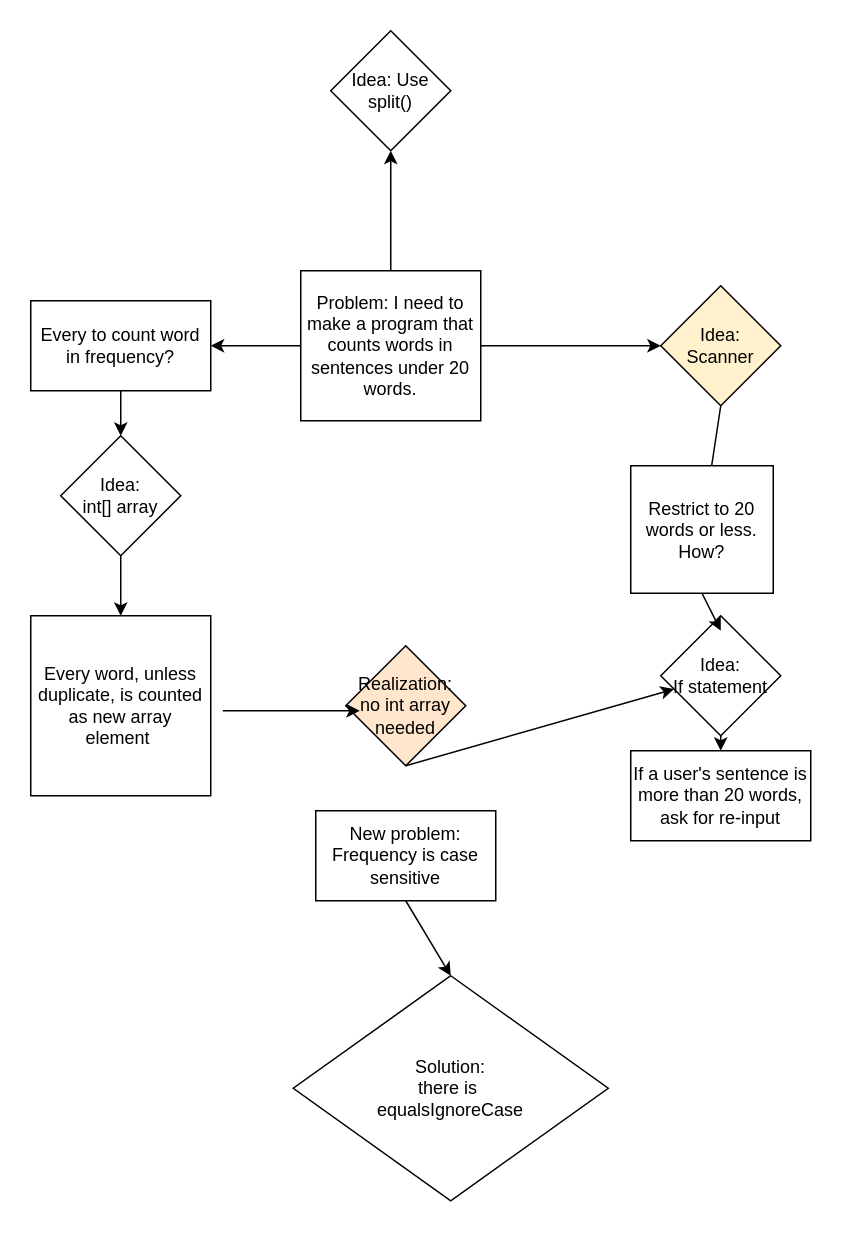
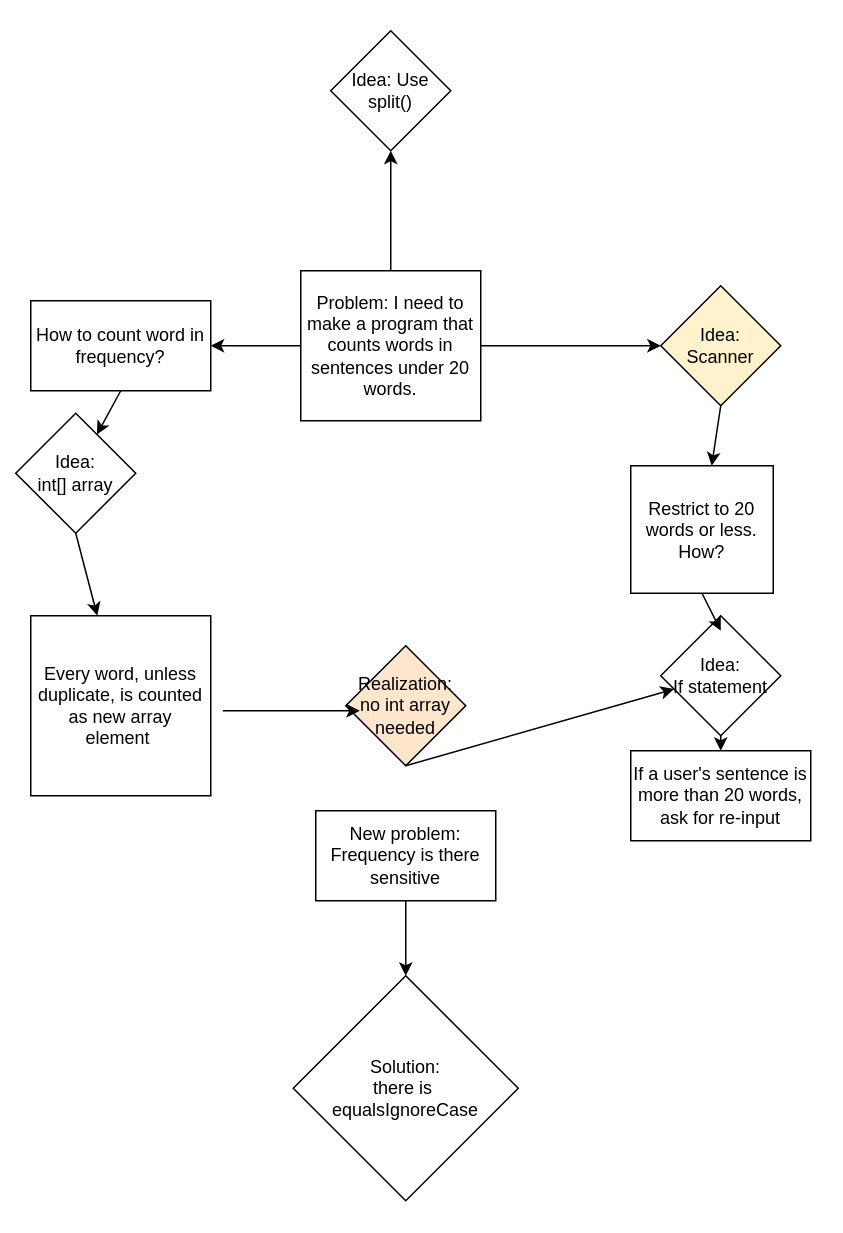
  <mxCell id="0" />
  <mxCell id="1" parent="0" />
  <mxCell id="2" value="Problem: I need to make a program that counts words in sentences under 20 words." style="rounded=0;whiteSpace=wrap;html=1;" vertex="1" parent="1"><mxGeometry x="200" y="180" width="120" height="100" as="geometry" /></mxCell>
  <mxCell id="3" value="" style="endArrow=classic;html=1;rounded=0;exitX=0.5;exitY=0;exitDx=0;exitDy=0;" edge="1" parent="1" source="2" target="4"><mxGeometry width="50" height="50" relative="1" as="geometry"><mxPoint x="240" y="240" as="sourcePoint" /><mxPoint x="260" y="90" as="targetPoint" /></mxGeometry></mxCell>
  <mxCell id="4" value="Idea: Use split()" style="rhombus;whiteSpace=wrap;html=1;" vertex="1" parent="1"><mxGeometry x="220" y="20" width="80" height="80" as="geometry" /></mxCell>
  <mxCell id="5" value="" style="endArrow=classic;html=1;rounded=0;exitX=1;exitY=0.5;exitDx=0;exitDy=0;" edge="1" parent="1" source="2" target="6"><mxGeometry width="50" height="50" relative="1" as="geometry"><mxPoint x="240" y="240" as="sourcePoint" /><mxPoint x="480" y="230" as="targetPoint" /></mxGeometry></mxCell>
  <mxCell id="6" value="Idea:&lt;div&gt;Scanner&lt;/div&gt;" style="rhombus;whiteSpace=wrap;html=1;fillColor=#fff2cc;" vertex="1" parent="1"><mxGeometry x="440" y="190" width="80" height="80" as="geometry" /></mxCell>
- <mxCell id="7" value="" style="endArrow=none;html=1;rounded=0;exitX=0.5;exitY=1;exitDx=0;exitDy=0;" edge="1" parent="1" source="6" target="8"><mxGeometry width="50" height="50" relative="1" as="geometry"><mxPoint x="240" y="240" as="sourcePoint" /><mxPoint x="480" y="340" as="targetPoint" /></mxGeometry></mxCell>
+ <mxCell id="7" value="" style="endArrow=classic;html=1;rounded=0;exitX=0.5;exitY=1;exitDx=0;exitDy=0;" edge="1" parent="1" source="6" target="8"><mxGeometry width="50" height="50" relative="1" as="geometry"><mxPoint x="240" y="240" as="sourcePoint" /><mxPoint x="480" y="340" as="targetPoint" /></mxGeometry></mxCell>
  <mxCell id="8" value="Restrict to 20 words or less. How?" style="rounded=0;whiteSpace=wrap;html=1;" vertex="1" parent="1"><mxGeometry x="420" y="310" width="95" height="85" as="geometry" /></mxCell>
  <mxCell id="9" value="Idea:&lt;div&gt;If statement&lt;/div&gt;" style="rhombus;whiteSpace=wrap;html=1;" vertex="1" parent="1"><mxGeometry x="440" y="410" width="80" height="80" as="geometry" /></mxCell>
  <mxCell id="10" value="" style="endArrow=classic;html=1;rounded=0;exitX=0.5;exitY=1;exitDx=0;exitDy=0;" edge="1" parent="1" source="8"><mxGeometry width="50" height="50" relative="1" as="geometry"><mxPoint x="240" y="240" as="sourcePoint" /><mxPoint x="480" y="420" as="targetPoint" /></mxGeometry></mxCell>
  <mxCell id="11" value="" style="endArrow=classic;html=1;rounded=0;exitX=0.5;exitY=1;exitDx=0;exitDy=0;" edge="1" parent="1" source="9" target="12"><mxGeometry width="50" height="50" relative="1" as="geometry"><mxPoint x="240" y="350" as="sourcePoint" /><mxPoint x="480" y="530" as="targetPoint" /></mxGeometry></mxCell>
  <mxCell id="12" value="If a user's sentence is more than 20 words, ask for re-input" style="rounded=0;whiteSpace=wrap;html=1;" vertex="1" parent="1"><mxGeometry x="420" y="500" width="120" height="60" as="geometry" /></mxCell>
  <mxCell id="13" value="" style="endArrow=classic;html=1;rounded=0;exitX=0;exitY=0.5;exitDx=0;exitDy=0;" edge="1" parent="1" source="2" target="14"><mxGeometry width="50" height="50" relative="1" as="geometry"><mxPoint x="300" y="310" as="sourcePoint" /><mxPoint x="350" y="260" as="targetPoint" /></mxGeometry></mxCell>
- <mxCell id="14" value="Every to count word in frequency?" style="rounded=0;whiteSpace=wrap;html=1;" vertex="1" parent="1"><mxGeometry x="20" y="200" width="120" height="60" as="geometry" /></mxCell>
+ <mxCell id="14" value="How to count word in frequency?" style="rounded=0;whiteSpace=wrap;html=1;" vertex="1" parent="1"><mxGeometry x="20" y="200" width="120" height="60" as="geometry" /></mxCell>
  <mxCell id="15" value="" style="endArrow=classic;html=1;rounded=0;exitX=0.5;exitY=1;exitDx=0;exitDy=0;" edge="1" parent="1" source="14" target="16"><mxGeometry width="50" height="50" relative="1" as="geometry"><mxPoint x="220" y="210" as="sourcePoint" /><mxPoint x="80" y="330" as="targetPoint" /></mxGeometry></mxCell>
- <mxCell id="16" value="Idea:&lt;div&gt;int[] array&lt;/div&gt;" style="rhombus;whiteSpace=wrap;html=1;" vertex="1" parent="1"><mxGeometry x="40" y="290" width="80" height="80" as="geometry" /></mxCell>
+ <mxCell id="16" value="Idea:&lt;div&gt;int[] array&lt;/div&gt;" style="rhombus;whiteSpace=wrap;html=1;" vertex="1" parent="1"><mxGeometry x="10" y="275" width="80" height="80" as="geometry" /></mxCell>
  <mxCell id="17" value="" style="endArrow=classic;html=1;rounded=0;exitX=0.5;exitY=1;exitDx=0;exitDy=0;" edge="1" parent="1" source="16" target="18"><mxGeometry width="50" height="50" relative="1" as="geometry"><mxPoint x="220" y="480" as="sourcePoint" /><mxPoint x="80" y="450" as="targetPoint" /></mxGeometry></mxCell>
  <mxCell id="18" value="Every word, unless duplicate, is counted as new array element&amp;nbsp;" style="whiteSpace=wrap;html=1;aspect=fixed;" vertex="1" parent="1"><mxGeometry x="20" y="410" width="120" height="120" as="geometry" /></mxCell>
  <mxCell id="19" value="Realization:&lt;div&gt;no int array needed&lt;/div&gt;" style="rhombus;whiteSpace=wrap;html=1;fillColor=#ffe6cc;" vertex="1" parent="1"><mxGeometry x="230" y="430" width="80" height="80" as="geometry" /></mxCell>
  <mxCell id="20" value="" style="endArrow=classic;html=1;rounded=0;exitX=1.067;exitY=0.528;exitDx=0;exitDy=0;exitPerimeter=0;entryX=0.117;entryY=0.542;entryDx=0;entryDy=0;entryPerimeter=0;" edge="1" parent="1" source="18" target="19"><mxGeometry width="50" height="50" relative="1" as="geometry"><mxPoint x="230" y="420" as="sourcePoint" /><mxPoint x="280" y="370" as="targetPoint" /></mxGeometry></mxCell>
  <mxCell id="21" value="" style="endArrow=classic;html=1;rounded=0;exitX=0.5;exitY=1;exitDx=0;exitDy=0;" edge="1" parent="1" source="19" target="9"><mxGeometry width="50" height="50" relative="1" as="geometry"><mxPoint x="230" y="560" as="sourcePoint" /><mxPoint x="270" y="570" as="targetPoint" /></mxGeometry></mxCell>
- <mxCell id="22" value="New problem: Frequency is case sensitive" style="rounded=0;whiteSpace=wrap;html=1;" vertex="1" parent="1"><mxGeometry x="210" y="540" width="120" height="60" as="geometry" /></mxCell>
- <mxCell id="23" value="Solution:&lt;div&gt;there is&amp;nbsp;&lt;/div&gt;&lt;div&gt;equalsIgnoreCase&lt;/div&gt;" style="rhombus;whiteSpace=wrap;html=1;" vertex="1" parent="1"><mxGeometry x="195" y="650" width="210" height="150" as="geometry" /></mxCell>
+ <mxCell id="22" value="New problem: Frequency is there sensitive" style="rounded=0;whiteSpace=wrap;html=1;" vertex="1" parent="1"><mxGeometry x="210" y="540" width="120" height="60" as="geometry" /></mxCell>
+ <mxCell id="23" value="Solution:&lt;div&gt;there is&amp;nbsp;&lt;/div&gt;&lt;div&gt;equalsIgnoreCase&lt;/div&gt;" style="rhombus;whiteSpace=wrap;html=1;" vertex="1" parent="1"><mxGeometry x="195" y="650" width="150" height="150" as="geometry" /></mxCell>
  <mxCell id="24" value="" style="endArrow=classic;html=1;rounded=0;exitX=0.5;exitY=1;exitDx=0;exitDy=0;entryX=0.5;entryY=0;entryDx=0;entryDy=0;" edge="1" parent="1" source="22" target="23"><mxGeometry width="50" height="50" relative="1" as="geometry"><mxPoint x="230" y="560" as="sourcePoint" /><mxPoint x="280" y="510" as="targetPoint" /></mxGeometry></mxCell>
